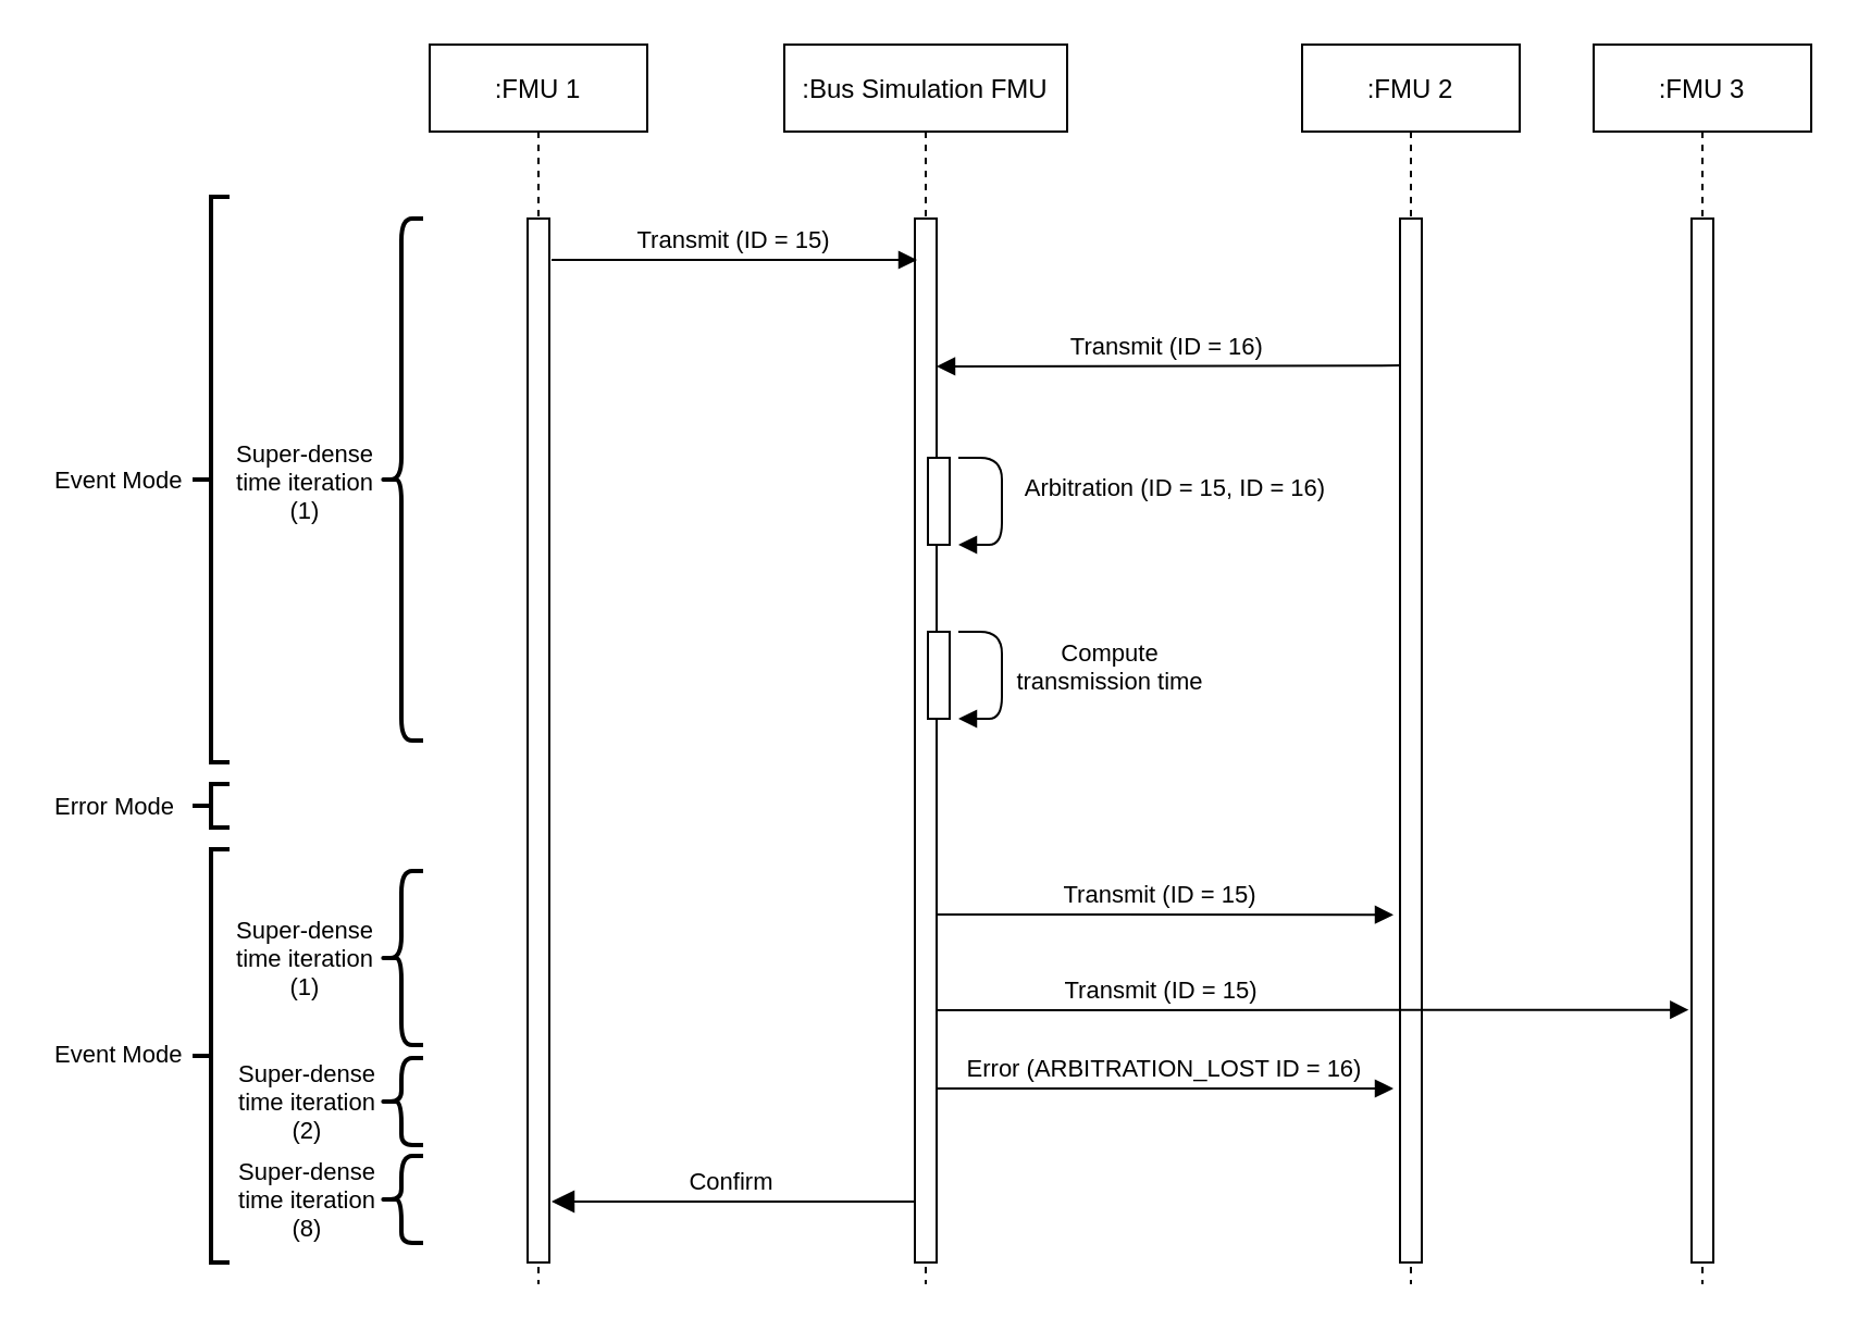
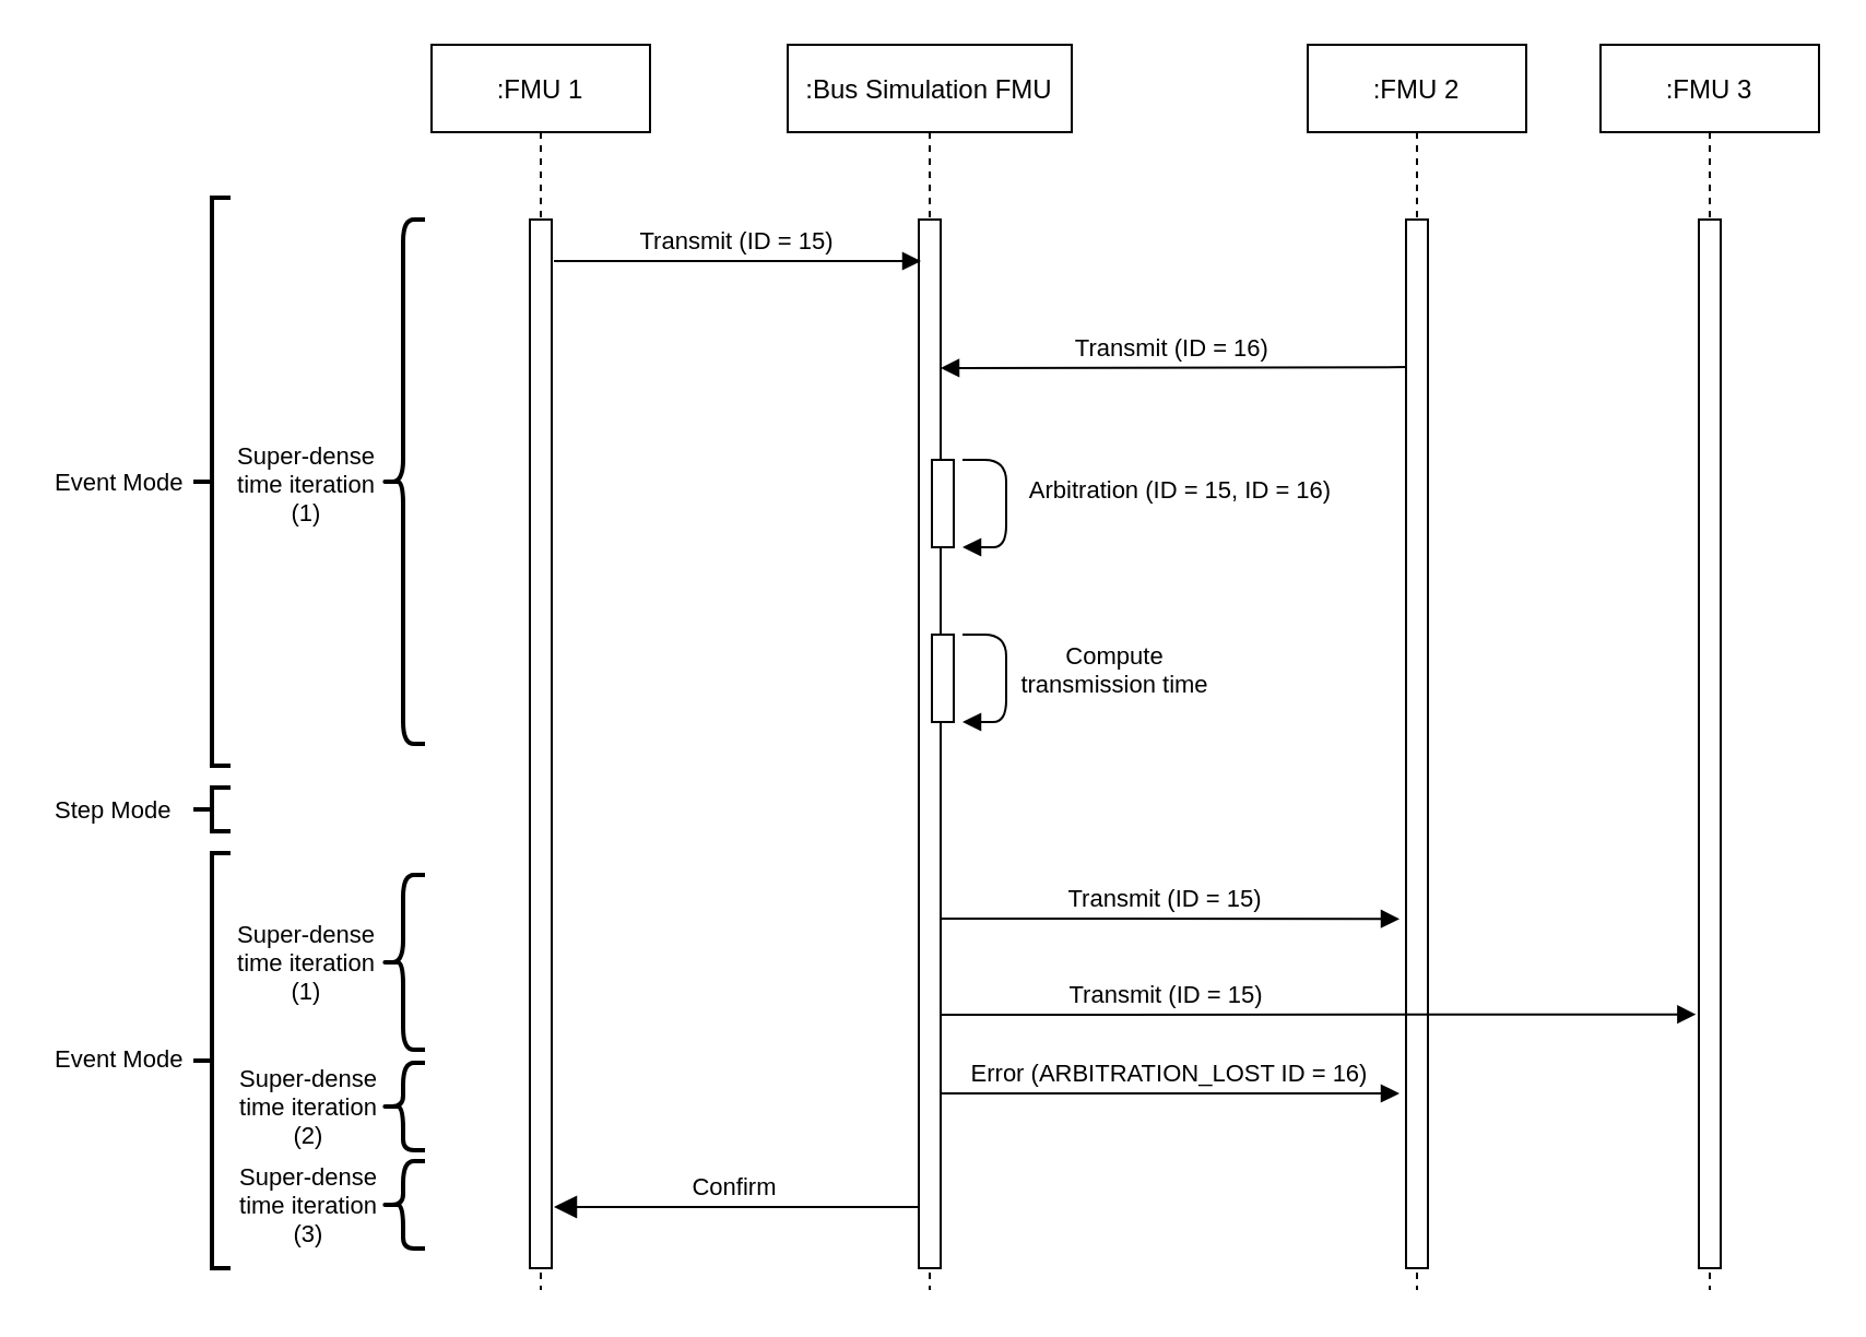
  <mxCell id="0" />
  <mxCell id="1" parent="0" />
  <mxCell id="2" value=":Bus Simulation FMU" style="shape=umlLifeline;perimeter=lifelinePerimeter;container=1;collapsible=0;recursiveResize=0;rounded=0;shadow=0;strokeWidth=1;" parent="1" vertex="1"><mxGeometry x="360" y="20" width="130" height="570" as="geometry" /></mxCell>
  <mxCell id="3" value="" style="points=[];perimeter=orthogonalPerimeter;rounded=0;shadow=0;strokeWidth=1;" parent="2" vertex="1"><mxGeometry x="60" y="80" width="10" height="480" as="geometry" /></mxCell>
  <mxCell id="4" value="" style="points=[];perimeter=orthogonalPerimeter;rounded=0;shadow=0;strokeWidth=1;" parent="2" vertex="1"><mxGeometry x="66" y="190" width="10" height="40" as="geometry" /></mxCell>
  <mxCell id="5" value="" style="points=[];perimeter=orthogonalPerimeter;rounded=0;shadow=0;strokeWidth=1;" parent="2" vertex="1"><mxGeometry x="66" y="270" width="10" height="40" as="geometry" /></mxCell>
  <mxCell id="6" value="Compute&#10;transmission time" style="verticalAlign=bottom;endArrow=block;shadow=0;strokeWidth=1;" parent="2" edge="1"><mxGeometry x="0.3" y="50" relative="1" as="geometry"><mxPoint x="80" y="270" as="sourcePoint" /><mxPoint x="80" y="310" as="targetPoint" /><Array as="points"><mxPoint x="100" y="270" /><mxPoint x="100" y="310" /></Array><mxPoint as="offset" /></mxGeometry></mxCell>
  <mxCell id="7" value=":FMU 1" style="shape=umlLifeline;perimeter=lifelinePerimeter;container=1;collapsible=0;recursiveResize=0;rounded=0;shadow=0;strokeWidth=1;" parent="1" vertex="1"><mxGeometry x="197" y="20" width="100" height="570" as="geometry" /></mxCell>
  <mxCell id="8" value="" style="points=[];perimeter=orthogonalPerimeter;rounded=0;shadow=0;strokeWidth=1;" parent="7" vertex="1"><mxGeometry x="45" y="80" width="10" height="480" as="geometry" /></mxCell>
  <mxCell id="9" value=":FMU 2" style="shape=umlLifeline;perimeter=lifelinePerimeter;container=1;collapsible=0;recursiveResize=0;rounded=0;shadow=0;strokeWidth=1;" parent="1" vertex="1"><mxGeometry x="598" y="20" width="100" height="570" as="geometry" /></mxCell>
  <mxCell id="10" value="" style="points=[];perimeter=orthogonalPerimeter;rounded=0;shadow=0;strokeWidth=1;" parent="9" vertex="1"><mxGeometry x="45" y="80" width="10" height="480" as="geometry" /></mxCell>
  <mxCell id="11" value="Arbitration (ID = 15, ID = 16)" style="verticalAlign=bottom;endArrow=block;shadow=0;strokeWidth=1;" parent="1" edge="1"><mxGeometry x="0.075" y="80" relative="1" as="geometry"><mxPoint x="440" y="210" as="sourcePoint" /><mxPoint x="440" y="250" as="targetPoint" /><Array as="points"><mxPoint x="460" y="210" /><mxPoint x="460" y="250" /></Array><mxPoint as="offset" /></mxGeometry></mxCell>
  <mxCell id="12" value="Transmit (ID = 15)" style="verticalAlign=bottom;endArrow=block;entryX=0;entryY=0;shadow=0;strokeWidth=1;" parent="1" edge="1"><mxGeometry relative="1" as="geometry"><mxPoint x="253" y="119" as="sourcePoint" /><mxPoint x="421" y="119" as="targetPoint" /></mxGeometry></mxCell>
  <mxCell id="13" value="Transmit (ID = 16)" style="verticalAlign=bottom;endArrow=block;shadow=0;strokeWidth=1;exitX=0.02;exitY=0.088;exitDx=0;exitDy=0;exitPerimeter=0;" parent="1" edge="1"><mxGeometry relative="1" as="geometry"><mxPoint x="643.2" y="167.56" as="sourcePoint" /><mxPoint x="430" y="168" as="targetPoint" /></mxGeometry></mxCell>
  <mxCell id="14" value=":FMU 3" style="shape=umlLifeline;perimeter=lifelinePerimeter;container=1;collapsible=0;recursiveResize=0;rounded=0;shadow=0;strokeWidth=1;" parent="1" vertex="1"><mxGeometry x="732" y="20" width="100" height="570" as="geometry" /></mxCell>
  <mxCell id="15" value="" style="points=[];perimeter=orthogonalPerimeter;rounded=0;shadow=0;strokeWidth=1;" parent="14" vertex="1"><mxGeometry x="45" y="80" width="10" height="480" as="geometry" /></mxCell>
  <mxCell id="16" value="Transmit (ID = 15)" style="verticalAlign=bottom;endArrow=block;shadow=0;strokeWidth=1;entryX=-0.132;entryY=0.541;entryDx=0;entryDy=0;entryPerimeter=0;" parent="1" edge="1"><mxGeometry x="-0.402" relative="1" as="geometry"><mxPoint x="429.5" y="464" as="sourcePoint" /><mxPoint x="775.68" y="463.83" as="targetPoint" /><mxPoint as="offset" /></mxGeometry></mxCell>
  <mxCell id="17" value="" style="strokeWidth=2;html=1;shape=mxgraph.flowchart.annotation_2;align=left;labelPosition=right;pointerEvents=1;fontSize=11;fillColor=none;" parent="1" vertex="1"><mxGeometry x="88" y="90" width="17" height="260" as="geometry" /></mxCell>
  <mxCell id="18" value="" style="strokeWidth=2;html=1;shape=mxgraph.flowchart.annotation_2;align=left;labelPosition=right;pointerEvents=1;fontSize=11;fillColor=none;" parent="1" vertex="1"><mxGeometry x="88" y="390" width="17" height="190" as="geometry" /></mxCell>
  <mxCell id="19" value="Error (ARBITRATION_LOST ID = 16)" style="verticalAlign=bottom;endArrow=block;shadow=0;strokeWidth=1;endFill=1;fontSize=11;" parent="1" edge="1"><mxGeometry relative="1" as="geometry"><mxPoint x="430" y="500" as="sourcePoint" /><mxPoint x="640" y="500" as="targetPoint" /></mxGeometry></mxCell>
  <mxCell id="20" value="Event Mode" style="text;align=left;fontStyle=0;verticalAlign=middle;spacingLeft=3;spacingRight=3;strokeColor=none;rotatable=0;points=[[0,0.5],[1,0.5]];portConstraint=eastwest;fontSize=11;fillColor=none;" parent="1" vertex="1"><mxGeometry x="20" y="471" width="80" height="26" as="geometry" /></mxCell>
  <mxCell id="21" value="Transmit (ID = 15)" style="verticalAlign=bottom;endArrow=block;entryX=0.42;entryY=0.587;shadow=0;strokeWidth=1;entryDx=0;entryDy=0;entryPerimeter=0;" parent="1" edge="1"><mxGeometry x="-0.019" relative="1" as="geometry"><mxPoint x="430" y="420" as="sourcePoint" /><mxPoint x="640" y="420.12" as="targetPoint" /><mxPoint as="offset" /></mxGeometry></mxCell>
  <mxCell id="22" value="Confirm" style="verticalAlign=bottom;endArrow=block;endSize=8;exitX=0;exitY=0.95;shadow=0;strokeWidth=1;endFill=1;" parent="1" edge="1"><mxGeometry relative="1" as="geometry"><mxPoint x="253" y="552" as="targetPoint" /><mxPoint x="420" y="552" as="sourcePoint" /></mxGeometry></mxCell>
  <mxCell id="23" value="" style="shape=curlyBracket;whiteSpace=wrap;html=1;rounded=1;labelPosition=left;verticalLabelPosition=middle;align=right;verticalAlign=middle;strokeWidth=2;" parent="1" vertex="1"><mxGeometry x="174" y="100" width="20" height="240" as="geometry" /></mxCell>
  <mxCell id="24" value="" style="shape=curlyBracket;whiteSpace=wrap;html=1;rounded=1;labelPosition=left;verticalLabelPosition=middle;align=right;verticalAlign=middle;strokeWidth=2;" parent="1" vertex="1"><mxGeometry x="174" y="400" width="20" height="80" as="geometry" /></mxCell>
  <mxCell id="25" value="Super-dense&#10;time iteration&#10;(1)" style="text;align=center;fontStyle=0;verticalAlign=middle;spacingLeft=3;spacingRight=3;strokeColor=none;rotatable=0;points=[[0,0.5],[1,0.5]];portConstraint=eastwest;fontSize=11;fillColor=none;" parent="1" vertex="1"><mxGeometry x="100" y="208" width="80" height="26" as="geometry" /></mxCell>
  <mxCell id="26" value="Super-dense&#10;time iteration&#10;(1)" style="text;align=center;fontStyle=0;verticalAlign=middle;spacingLeft=3;spacingRight=3;strokeColor=none;rotatable=0;points=[[0,0.5],[1,0.5]];portConstraint=eastwest;fontSize=11;fillColor=none;" parent="1" vertex="1"><mxGeometry x="100" y="427" width="80" height="26" as="geometry" /></mxCell>
  <mxCell id="27" value="Event Mode" style="text;align=left;fontStyle=0;verticalAlign=middle;spacingLeft=3;spacingRight=3;strokeColor=none;rotatable=0;points=[[0,0.5],[1,0.5]];portConstraint=eastwest;fontSize=11;fillColor=none;" parent="1" vertex="1"><mxGeometry x="20" y="207" width="80" height="26" as="geometry" /></mxCell>
  <mxCell id="28" value="" style="strokeWidth=2;html=1;shape=mxgraph.flowchart.annotation_2;align=left;labelPosition=right;pointerEvents=1;fontSize=11;fillColor=none;" parent="1" vertex="1"><mxGeometry x="88" y="360" width="17" height="20" as="geometry" /></mxCell>
- <mxCell id="29" value="Error Mode" style="text;align=left;fontStyle=0;verticalAlign=middle;spacingLeft=3;spacingRight=3;strokeColor=none;rotatable=0;points=[[0,0.5],[1,0.5]];portConstraint=eastwest;fontSize=11;fillColor=none;" parent="1" vertex="1"><mxGeometry x="20" y="357" width="80" height="26" as="geometry" /></mxCell>
+ <mxCell id="29" value="Step Mode" style="text;align=left;fontStyle=0;verticalAlign=middle;spacingLeft=3;spacingRight=3;strokeColor=none;rotatable=0;points=[[0,0.5],[1,0.5]];portConstraint=eastwest;fontSize=11;fillColor=none;" parent="1" vertex="1"><mxGeometry x="20" y="357" width="80" height="26" as="geometry" /></mxCell>
  <mxCell id="30" value="" style="shape=curlyBracket;whiteSpace=wrap;html=1;rounded=1;labelPosition=left;verticalLabelPosition=middle;align=right;verticalAlign=middle;strokeWidth=2;" parent="1" vertex="1"><mxGeometry x="174" y="531" width="20" height="40" as="geometry" /></mxCell>
- <mxCell id="31" value="Super-dense&#10;time iteration&#10;(8)" style="text;align=center;fontStyle=0;verticalAlign=middle;spacingLeft=3;spacingRight=3;strokeColor=none;rotatable=0;points=[[0,0.5],[1,0.5]];portConstraint=eastwest;fontSize=11;fillColor=none;" parent="1" vertex="1"><mxGeometry x="101" y="538" width="80" height="26" as="geometry" /></mxCell>
+ <mxCell id="31" value="Super-dense&#10;time iteration&#10;(3)" style="text;align=center;fontStyle=0;verticalAlign=middle;spacingLeft=3;spacingRight=3;strokeColor=none;rotatable=0;points=[[0,0.5],[1,0.5]];portConstraint=eastwest;fontSize=11;fillColor=none;" parent="1" vertex="1"><mxGeometry x="101" y="538" width="80" height="26" as="geometry" /></mxCell>
  <mxCell id="32" value="" style="shape=curlyBracket;whiteSpace=wrap;html=1;rounded=1;labelPosition=left;verticalLabelPosition=middle;align=right;verticalAlign=middle;strokeWidth=2;" parent="1" vertex="1"><mxGeometry x="174" y="486" width="20" height="40" as="geometry" /></mxCell>
  <mxCell id="33" value="Super-dense&#10;time iteration&#10;(2)" style="text;align=center;fontStyle=0;verticalAlign=middle;spacingLeft=3;spacingRight=3;strokeColor=none;rotatable=0;points=[[0,0.5],[1,0.5]];portConstraint=eastwest;fontSize=11;fillColor=none;" parent="1" vertex="1"><mxGeometry x="101" y="493" width="80" height="26" as="geometry" /></mxCell>
